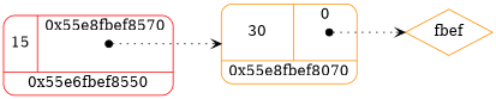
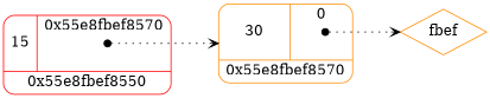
  digraph {
    rankdir=LR
    ranksep=.75
    node [color=darkorange fontsize=16 shape=Mrecord]
    edge [arrowhead=vee arrowtail=dot dir=both style=dotted tailclip=false tailport="ref:c"]
-   n1 [color=red height=0.015 label="{ {<data> 15 } | <ref> 0x55e8fbef8570\n\n\n} | <actual> 0x55e6fbef8550 " width=0.03]
-   n2 [height=0.015 label="{ {<data> 30 } | <ref> 0\n\n\n} | <actual> 0x55e8fbef8070 " width=0.03]
+   n1 [color=red height=0.015 label="{ {<data> 15 } | <ref> 0x55e8fbef8570\n\n\n} | <actual> 0x55e8fbef8550 " width=0.03]
+   n2 [height=0.015 label="{ {<data> 30 } | <ref> 0\n\n\n} | <actual> 0x55e8fbef8570 " width=0.03]
    n3 [label=fbef shape=diamond]
    n1 -> n2
    n2 -> n3
  }
